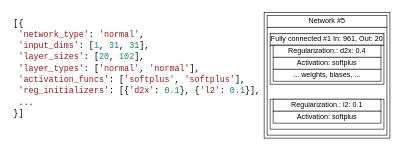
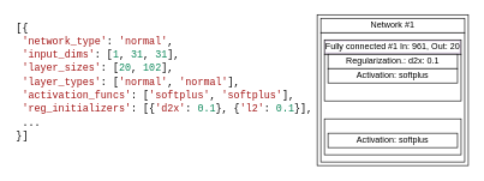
  <mxCell id="0" />
  <mxCell id="1" parent="0" />
  <mxCell id="2" value="&lt;span style=&quot;font-family: &amp;#34;consolas&amp;#34; , &amp;#34;courier new&amp;#34; , monospace ; font-size: 14px&quot;&gt;[{&lt;/span&gt;&lt;br&gt;&lt;div style=&quot;color: rgb(0 , 0 , 0) ; background-color: rgb(255 , 255 , 255) ; font-family: &amp;#34;consolas&amp;#34; , &amp;#34;courier new&amp;#34; , monospace ; font-weight: normal ; font-size: 14px ; line-height: 19px&quot;&gt;&lt;div&gt;&lt;span style=&quot;color: #000000&quot;&gt;&amp;nbsp;&lt;/span&gt;&lt;span style=&quot;color: #a31515&quot;&gt;'network_type'&lt;/span&gt;&lt;span style=&quot;color: #000000&quot;&gt;:&amp;nbsp;&lt;/span&gt;&lt;span style=&quot;color: #a31515&quot;&gt;'normal'&lt;/span&gt;&lt;span style=&quot;color: #000000&quot;&gt;,&amp;nbsp;&lt;/span&gt;&lt;/div&gt;&lt;div&gt;&lt;span style=&quot;color: #000000&quot;&gt;&amp;nbsp;&lt;/span&gt;&lt;span style=&quot;color: #a31515&quot;&gt;'input_dims'&lt;/span&gt;&lt;span style=&quot;color: #000000&quot;&gt;:&amp;nbsp;[&lt;/span&gt;&lt;span style=&quot;color: #098658&quot;&gt;1&lt;/span&gt;&lt;span style=&quot;color: #000000&quot;&gt;,&amp;nbsp;&lt;/span&gt;&lt;span style=&quot;color: #098658&quot;&gt;31&lt;/span&gt;&lt;span style=&quot;color: #000000&quot;&gt;,&amp;nbsp;&lt;/span&gt;&lt;span style=&quot;color: #098658&quot;&gt;31&lt;/span&gt;&lt;span style=&quot;color: #000000&quot;&gt;],&amp;nbsp;&lt;/span&gt;&lt;/div&gt;&lt;div&gt;&lt;span style=&quot;color: #000000&quot;&gt;&amp;nbsp;&lt;/span&gt;&lt;span style=&quot;color: #a31515&quot;&gt;'layer_sizes'&lt;/span&gt;&lt;span style=&quot;color: #000000&quot;&gt;:&amp;nbsp;[&lt;/span&gt;&lt;span style=&quot;color: #098658&quot;&gt;20&lt;/span&gt;&lt;span style=&quot;color: #000000&quot;&gt;,&amp;nbsp;&lt;/span&gt;&lt;span style=&quot;color: #098658&quot;&gt;102&lt;/span&gt;&lt;span style=&quot;color: #000000&quot;&gt;],&amp;nbsp;&lt;/span&gt;&lt;/div&gt;&lt;div&gt;&lt;span style=&quot;color: #000000&quot;&gt;&amp;nbsp;&lt;/span&gt;&lt;span style=&quot;color: #a31515&quot;&gt;'layer_types'&lt;/span&gt;&lt;span style=&quot;color: #000000&quot;&gt;:&amp;nbsp;[&lt;/span&gt;&lt;span style=&quot;color: #a31515&quot;&gt;'normal'&lt;/span&gt;&lt;span style=&quot;color: #000000&quot;&gt;,&amp;nbsp;&lt;/span&gt;&lt;span style=&quot;color: #a31515&quot;&gt;'normal'&lt;/span&gt;&lt;span style=&quot;color: #000000&quot;&gt;],&amp;nbsp;&lt;/span&gt;&lt;/div&gt;&lt;div&gt;&lt;span style=&quot;color: #000000&quot;&gt;&amp;nbsp;&lt;/span&gt;&lt;span style=&quot;color: #a31515&quot;&gt;'activation_funcs'&lt;/span&gt;&lt;span style=&quot;color: #000000&quot;&gt;:&amp;nbsp;[&lt;/span&gt;&lt;span style=&quot;color: #a31515&quot;&gt;'softplus'&lt;/span&gt;&lt;span style=&quot;color: #000000&quot;&gt;,&amp;nbsp;&lt;/span&gt;&lt;span style=&quot;color: #a31515&quot;&gt;'softplus'&lt;/span&gt;&lt;span style=&quot;color: #000000&quot;&gt;],&amp;nbsp;&lt;/span&gt;&lt;/div&gt;&lt;div&gt;&lt;span style=&quot;color: #000000&quot;&gt;&amp;nbsp;&lt;/span&gt;&lt;span style=&quot;color: #a31515&quot;&gt;'reg_initializers'&lt;/span&gt;&lt;span style=&quot;color: #000000&quot;&gt;:&amp;nbsp;[{&lt;/span&gt;&lt;span style=&quot;color: #a31515&quot;&gt;'d2x'&lt;/span&gt;&lt;span style=&quot;color: #000000&quot;&gt;:&amp;nbsp;&lt;/span&gt;&lt;span style=&quot;color: #098658&quot;&gt;0.1&lt;/span&gt;&lt;span style=&quot;color: #000000&quot;&gt;},&amp;nbsp;{&lt;/span&gt;&lt;span style=&quot;color: #a31515&quot;&gt;'l2'&lt;/span&gt;&lt;span style=&quot;color: #000000&quot;&gt;:&amp;nbsp;&lt;/span&gt;&lt;span style=&quot;color: #098658&quot;&gt;0.1&lt;/span&gt;&lt;span style=&quot;color: #000000&quot;&gt;}],&lt;/span&gt;&lt;/div&gt;&lt;div&gt;&lt;span style=&quot;color: #000000&quot;&gt;&amp;nbsp;...&lt;/span&gt;&lt;/div&gt;&lt;div&gt;&lt;span style=&quot;color: #000000&quot;&gt;}]&lt;/span&gt;&lt;/div&gt;&lt;/div&gt;" style="text;html=1;strokeColor=none;fillColor=none;align=left;verticalAlign=left;whiteSpace=wrap;rounded=0;labelBackgroundColor=#ffffff;" parent="1" vertex="1"><mxGeometry x="20" y="30" width="380" height="155" as="geometry" /></mxCell>
  <mxCell id="3" value="" style="rounded=0;whiteSpace=wrap;html=1;labelBackgroundColor=#FFFFFF;fontColor=none;" parent="1" vertex="1"><mxGeometry x="440" y="20" width="210" height="210" as="geometry" /></mxCell>
- <mxCell id="4" value="Network #5" style="rounded=0;whiteSpace=wrap;html=1;labelBackgroundColor=#FFFFFF;fontColor=none;align=center;" parent="1" vertex="1"><mxGeometry x="445" y="25" width="200" height="20" as="geometry" /></mxCell>
+ <mxCell id="4" value="Network #1" style="rounded=0;whiteSpace=wrap;html=1;labelBackgroundColor=#FFFFFF;fontColor=none;align=center;" parent="1" vertex="1"><mxGeometry x="445" y="25" width="200" height="20" as="geometry" /></mxCell>
  <mxCell id="5" value="" style="rounded=0;whiteSpace=wrap;html=1;labelBackgroundColor=#FFFFFF;fontColor=none;" parent="1" vertex="1"><mxGeometry x="445" y="45" width="200" height="180" as="geometry" /></mxCell>
  <mxCell id="6" value="Fully connected #1 In: 961, Out: 20" style="rounded=0;whiteSpace=wrap;html=1;labelBackgroundColor=#FFFFFF;fontColor=none;align=center;fillColor=#e1d5e7;" parent="1" vertex="1"><mxGeometry x="450" y="55" width="190" height="20" as="geometry" /></mxCell>
  <mxCell id="7" value="" style="rounded=0;whiteSpace=wrap;html=1;labelBackgroundColor=#FFFFFF;fontColor=none;" parent="1" vertex="1"><mxGeometry x="450" y="75" width="190" height="65" as="geometry" /></mxCell>
- <mxCell id="8" value="Regularization.: d2x: 0.4" style="rounded=0;whiteSpace=wrap;html=1;labelBackgroundColor=#FFFFFF;fontColor=none;align=center;" parent="1" vertex="1"><mxGeometry x="455" y="75" width="180" height="20" as="geometry" /></mxCell>
+ <mxCell id="8" value="Regularization.: d2x: 0.1" style="rounded=0;whiteSpace=wrap;html=1;labelBackgroundColor=#FFFFFF;fontColor=none;align=center;" parent="1" vertex="1"><mxGeometry x="455" y="75" width="180" height="20" as="geometry" /></mxCell>
  <mxCell id="9" value="Activation: softplus" style="rounded=0;whiteSpace=wrap;html=1;labelBackgroundColor=#FFFFFF;fontColor=none;align=center;" parent="1" vertex="1"><mxGeometry x="455" y="95" width="180" height="20" as="geometry" /></mxCell>
  <mxCell id="10" value="" style="rounded=0;whiteSpace=wrap;html=1;labelBackgroundColor=#FFFFFF;fontColor=none;" parent="1" vertex="1"><mxGeometry x="450" y="165" width="190" height="50" as="geometry" /></mxCell>
- <mxCell id="11" value="Regularization.: l2: 0.1" style="rounded=0;whiteSpace=wrap;html=1;labelBackgroundColor=#FFFFFF;fontColor=none;align=center;" parent="1" vertex="1"><mxGeometry x="455" y="165" width="180" height="20" as="geometry" /></mxCell>
  <mxCell id="12" value="Activation: softplus" style="rounded=0;whiteSpace=wrap;html=1;labelBackgroundColor=#FFFFFF;fontColor=none;align=center;" parent="1" vertex="1"><mxGeometry x="455" y="185" width="180" height="20" as="geometry" /></mxCell>
- <mxCell id="13" value="... weights, biases, ..." style="rounded=0;whiteSpace=wrap;html=1;labelBackgroundColor=#FFFFFF;fontColor=none;align=center;" parent="1" vertex="1"><mxGeometry x="455" y="115" width="180" height="20" as="geometry" /></mxCell>
